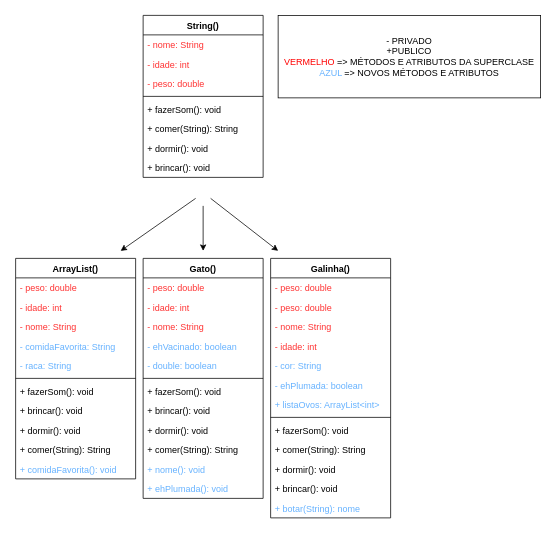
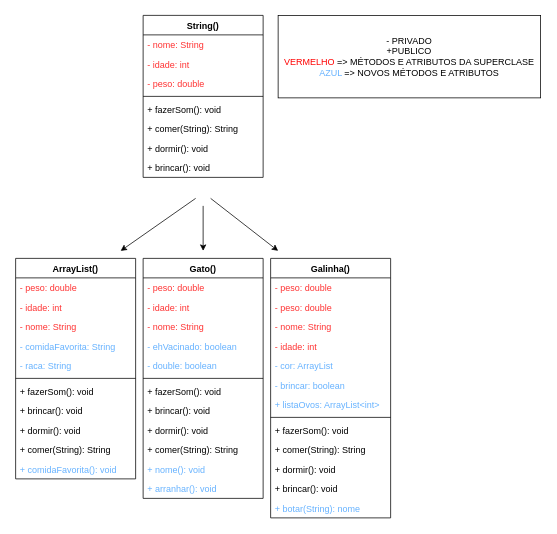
  <mxCell id="0" />
  <mxCell id="1" parent="0" />
  <mxCell id="2" value="String()" style="swimlane;fontStyle=1;align=center;verticalAlign=top;childLayout=stackLayout;horizontal=1;startSize=26;horizontalStack=0;resizeParent=1;resizeParentMax=0;resizeLast=0;collapsible=1;marginBottom=0;" parent="1" vertex="1"><mxGeometry x="190" y="20" width="160" height="216" as="geometry"><mxRectangle x="290" y="90" width="70" height="30" as="alternateBounds" /></mxGeometry></mxCell>
  <mxCell id="3" value="- nome: String" style="text;strokeColor=none;fillColor=none;align=left;verticalAlign=top;spacingLeft=4;spacingRight=4;overflow=hidden;rotatable=0;points=[[0,0.5],[1,0.5]];portConstraint=eastwest;fontColor=#FF3333;" parent="2" vertex="1"><mxGeometry y="26" width="160" height="26" as="geometry" /></mxCell>
  <mxCell id="4" value="- idade: int" style="text;strokeColor=none;fillColor=none;align=left;verticalAlign=top;spacingLeft=4;spacingRight=4;overflow=hidden;rotatable=0;points=[[0,0.5],[1,0.5]];portConstraint=eastwest;fontColor=#FF3333;" parent="2" vertex="1"><mxGeometry y="52" width="160" height="26" as="geometry" /></mxCell>
  <mxCell id="5" value="- peso: double" style="text;strokeColor=none;fillColor=none;align=left;verticalAlign=top;spacingLeft=4;spacingRight=4;overflow=hidden;rotatable=0;points=[[0,0.5],[1,0.5]];portConstraint=eastwest;fontColor=#FF3333;" parent="2" vertex="1"><mxGeometry y="78" width="160" height="26" as="geometry" /></mxCell>
  <mxCell id="6" value="" style="line;strokeWidth=1;fillColor=none;align=left;verticalAlign=middle;spacingTop=-1;spacingLeft=3;spacingRight=3;rotatable=0;labelPosition=right;points=[];portConstraint=eastwest;strokeColor=inherit;" parent="2" vertex="1"><mxGeometry y="104" width="160" height="8" as="geometry" /></mxCell>
  <mxCell id="7" value="+ fazerSom(): void" style="text;strokeColor=none;fillColor=none;align=left;verticalAlign=top;spacingLeft=4;spacingRight=4;overflow=hidden;rotatable=0;points=[[0,0.5],[1,0.5]];portConstraint=eastwest;" parent="2" vertex="1"><mxGeometry y="112" width="160" height="26" as="geometry" /></mxCell>
  <mxCell id="8" value="+ comer(String): String" style="text;strokeColor=none;fillColor=none;align=left;verticalAlign=top;spacingLeft=4;spacingRight=4;overflow=hidden;rotatable=0;points=[[0,0.5],[1,0.5]];portConstraint=eastwest;" parent="2" vertex="1"><mxGeometry y="138" width="160" height="26" as="geometry" /></mxCell>
  <mxCell id="9" value="+ dormir(): void" style="text;strokeColor=none;fillColor=none;align=left;verticalAlign=top;spacingLeft=4;spacingRight=4;overflow=hidden;rotatable=0;points=[[0,0.5],[1,0.5]];portConstraint=eastwest;" parent="2" vertex="1"><mxGeometry y="164" width="160" height="26" as="geometry" /></mxCell>
  <mxCell id="10" value="+ brincar(): void" style="text;strokeColor=none;fillColor=none;align=left;verticalAlign=top;spacingLeft=4;spacingRight=4;overflow=hidden;rotatable=0;points=[[0,0.5],[1,0.5]];portConstraint=eastwest;" parent="2" vertex="1"><mxGeometry y="190" width="160" height="26" as="geometry" /></mxCell>
  <mxCell id="11" value="ArrayList()" style="swimlane;fontStyle=1;align=center;verticalAlign=top;childLayout=stackLayout;horizontal=1;startSize=26;horizontalStack=0;resizeParent=1;resizeParentMax=0;resizeLast=0;collapsible=1;marginBottom=0;" parent="1" vertex="1"><mxGeometry x="20" y="344" width="160" height="294" as="geometry" /></mxCell>
  <mxCell id="12" value="- peso: double" style="text;strokeColor=none;fillColor=none;align=left;verticalAlign=top;spacingLeft=4;spacingRight=4;overflow=hidden;rotatable=0;points=[[0,0.5],[1,0.5]];portConstraint=eastwest;fontColor=#FF3333;" parent="11" vertex="1"><mxGeometry y="26" width="160" height="26" as="geometry" /></mxCell>
  <mxCell id="13" value="- idade: int" style="text;strokeColor=none;fillColor=none;align=left;verticalAlign=top;spacingLeft=4;spacingRight=4;overflow=hidden;rotatable=0;points=[[0,0.5],[1,0.5]];portConstraint=eastwest;fontColor=#FF3333;" parent="11" vertex="1"><mxGeometry y="52" width="160" height="26" as="geometry" /></mxCell>
  <mxCell id="14" value="- nome: String" style="text;strokeColor=none;fillColor=none;align=left;verticalAlign=top;spacingLeft=4;spacingRight=4;overflow=hidden;rotatable=0;points=[[0,0.5],[1,0.5]];portConstraint=eastwest;fontColor=#FF3333;" parent="11" vertex="1"><mxGeometry y="78" width="160" height="26" as="geometry" /></mxCell>
  <mxCell id="15" value="- comidaFavorita: String" style="text;strokeColor=none;fillColor=none;align=left;verticalAlign=top;spacingLeft=4;spacingRight=4;overflow=hidden;rotatable=0;points=[[0,0.5],[1,0.5]];portConstraint=eastwest;fontColor=#66B2FF;" parent="11" vertex="1"><mxGeometry y="104" width="160" height="26" as="geometry" /></mxCell>
  <mxCell id="16" value="- raca: String" style="text;strokeColor=none;fillColor=none;align=left;verticalAlign=top;spacingLeft=4;spacingRight=4;overflow=hidden;rotatable=0;points=[[0,0.5],[1,0.5]];portConstraint=eastwest;fontColor=#66B2FF;" parent="11" vertex="1"><mxGeometry y="130" width="160" height="26" as="geometry" /></mxCell>
  <mxCell id="17" value="" style="line;strokeWidth=1;fillColor=none;align=left;verticalAlign=middle;spacingTop=-1;spacingLeft=3;spacingRight=3;rotatable=0;labelPosition=right;points=[];portConstraint=eastwest;strokeColor=inherit;" parent="11" vertex="1"><mxGeometry y="156" width="160" height="8" as="geometry" /></mxCell>
  <mxCell id="18" value="+ fazerSom(): void" style="text;strokeColor=none;fillColor=none;align=left;verticalAlign=top;spacingLeft=4;spacingRight=4;overflow=hidden;rotatable=0;points=[[0,0.5],[1,0.5]];portConstraint=eastwest;" parent="11" vertex="1"><mxGeometry y="164" width="160" height="26" as="geometry" /></mxCell>
  <mxCell id="19" value="+ brincar(): void" style="text;strokeColor=none;fillColor=none;align=left;verticalAlign=top;spacingLeft=4;spacingRight=4;overflow=hidden;rotatable=0;points=[[0,0.5],[1,0.5]];portConstraint=eastwest;" parent="11" vertex="1"><mxGeometry y="190" width="160" height="26" as="geometry" /></mxCell>
  <mxCell id="20" value="+ dormir(): void" style="text;strokeColor=none;fillColor=none;align=left;verticalAlign=top;spacingLeft=4;spacingRight=4;overflow=hidden;rotatable=0;points=[[0,0.5],[1,0.5]];portConstraint=eastwest;" parent="11" vertex="1"><mxGeometry y="216" width="160" height="26" as="geometry" /></mxCell>
  <mxCell id="21" value="+ comer(String): String" style="text;strokeColor=none;fillColor=none;align=left;verticalAlign=top;spacingLeft=4;spacingRight=4;overflow=hidden;rotatable=0;points=[[0,0.5],[1,0.5]];portConstraint=eastwest;" parent="11" vertex="1"><mxGeometry y="242" width="160" height="26" as="geometry" /></mxCell>
  <mxCell id="22" value="+ comidaFavorita(): void" style="text;strokeColor=none;fillColor=none;align=left;verticalAlign=top;spacingLeft=4;spacingRight=4;overflow=hidden;rotatable=0;points=[[0,0.5],[1,0.5]];portConstraint=eastwest;fontColor=#66B2FF;" parent="11" vertex="1"><mxGeometry y="268" width="160" height="26" as="geometry" /></mxCell>
  <mxCell id="23" value="Gato()" style="swimlane;fontStyle=1;align=center;verticalAlign=top;childLayout=stackLayout;horizontal=1;startSize=26;horizontalStack=0;resizeParent=1;resizeParentMax=0;resizeLast=0;collapsible=1;marginBottom=0;" parent="1" vertex="1"><mxGeometry x="190" y="344" width="160" height="320" as="geometry" /></mxCell>
  <mxCell id="24" value="- peso: double" style="text;strokeColor=none;fillColor=none;align=left;verticalAlign=top;spacingLeft=4;spacingRight=4;overflow=hidden;rotatable=0;points=[[0,0.5],[1,0.5]];portConstraint=eastwest;fontColor=#FF3333;" parent="23" vertex="1"><mxGeometry y="26" width="160" height="26" as="geometry" /></mxCell>
  <mxCell id="25" value="- idade: int" style="text;strokeColor=none;fillColor=none;align=left;verticalAlign=top;spacingLeft=4;spacingRight=4;overflow=hidden;rotatable=0;points=[[0,0.5],[1,0.5]];portConstraint=eastwest;fontColor=#FF3333;" parent="23" vertex="1"><mxGeometry y="52" width="160" height="26" as="geometry" /></mxCell>
  <mxCell id="26" value="- nome: String" style="text;strokeColor=none;fillColor=none;align=left;verticalAlign=top;spacingLeft=4;spacingRight=4;overflow=hidden;rotatable=0;points=[[0,0.5],[1,0.5]];portConstraint=eastwest;fontColor=#FF3333;" parent="23" vertex="1"><mxGeometry y="78" width="160" height="26" as="geometry" /></mxCell>
  <mxCell id="27" value="- ehVacinado: boolean" style="text;strokeColor=none;fillColor=none;align=left;verticalAlign=top;spacingLeft=4;spacingRight=4;overflow=hidden;rotatable=0;points=[[0,0.5],[1,0.5]];portConstraint=eastwest;fontColor=#66B2FF;" parent="23" vertex="1"><mxGeometry y="104" width="160" height="26" as="geometry" /></mxCell>
  <mxCell id="28" value="- double: boolean" style="text;strokeColor=none;fillColor=none;align=left;verticalAlign=top;spacingLeft=4;spacingRight=4;overflow=hidden;rotatable=0;points=[[0,0.5],[1,0.5]];portConstraint=eastwest;fontColor=#66B2FF;" parent="23" vertex="1"><mxGeometry y="130" width="160" height="26" as="geometry" /></mxCell>
  <mxCell id="29" value="" style="line;strokeWidth=1;fillColor=none;align=left;verticalAlign=middle;spacingTop=-1;spacingLeft=3;spacingRight=3;rotatable=0;labelPosition=right;points=[];portConstraint=eastwest;strokeColor=inherit;" parent="23" vertex="1"><mxGeometry y="156" width="160" height="8" as="geometry" /></mxCell>
  <mxCell id="30" value="+ fazerSom(): void" style="text;strokeColor=none;fillColor=none;align=left;verticalAlign=top;spacingLeft=4;spacingRight=4;overflow=hidden;rotatable=0;points=[[0,0.5],[1,0.5]];portConstraint=eastwest;" parent="23" vertex="1"><mxGeometry y="164" width="160" height="26" as="geometry" /></mxCell>
  <mxCell id="31" value="+ brincar(): void" style="text;strokeColor=none;fillColor=none;align=left;verticalAlign=top;spacingLeft=4;spacingRight=4;overflow=hidden;rotatable=0;points=[[0,0.5],[1,0.5]];portConstraint=eastwest;" parent="23" vertex="1"><mxGeometry y="190" width="160" height="26" as="geometry" /></mxCell>
  <mxCell id="32" value="+ dormir(): void" style="text;strokeColor=none;fillColor=none;align=left;verticalAlign=top;spacingLeft=4;spacingRight=4;overflow=hidden;rotatable=0;points=[[0,0.5],[1,0.5]];portConstraint=eastwest;" parent="23" vertex="1"><mxGeometry y="216" width="160" height="26" as="geometry" /></mxCell>
  <mxCell id="33" value="+ comer(String): String" style="text;strokeColor=none;fillColor=none;align=left;verticalAlign=top;spacingLeft=4;spacingRight=4;overflow=hidden;rotatable=0;points=[[0,0.5],[1,0.5]];portConstraint=eastwest;" parent="23" vertex="1"><mxGeometry y="242" width="160" height="26" as="geometry" /></mxCell>
  <mxCell id="34" value="+ nome(): void" style="text;strokeColor=none;fillColor=none;align=left;verticalAlign=top;spacingLeft=4;spacingRight=4;overflow=hidden;rotatable=0;points=[[0,0.5],[1,0.5]];portConstraint=eastwest;fontColor=#66B2FF;" parent="23" vertex="1"><mxGeometry y="268" width="160" height="26" as="geometry" /></mxCell>
- <mxCell id="35" value="+ ehPlumada(): void" style="text;strokeColor=none;fillColor=none;align=left;verticalAlign=top;spacingLeft=4;spacingRight=4;overflow=hidden;rotatable=0;points=[[0,0.5],[1,0.5]];portConstraint=eastwest;fontColor=#66B2FF;" parent="23" vertex="1"><mxGeometry y="294" width="160" height="26" as="geometry" /></mxCell>
+ <mxCell id="35" value="+ arranhar(): void" style="text;strokeColor=none;fillColor=none;align=left;verticalAlign=top;spacingLeft=4;spacingRight=4;overflow=hidden;rotatable=0;points=[[0,0.5],[1,0.5]];portConstraint=eastwest;fontColor=#66B2FF;" parent="23" vertex="1"><mxGeometry y="294" width="160" height="26" as="geometry" /></mxCell>
  <mxCell id="36" value="Galinha()" style="swimlane;fontStyle=1;align=center;verticalAlign=top;childLayout=stackLayout;horizontal=1;startSize=26;horizontalStack=0;resizeParent=1;resizeParentMax=0;resizeLast=0;collapsible=1;marginBottom=0;" parent="1" vertex="1"><mxGeometry x="360" y="344" width="160" height="346" as="geometry" /></mxCell>
  <mxCell id="37" value="- peso: double" style="text;strokeColor=none;fillColor=none;align=left;verticalAlign=top;spacingLeft=4;spacingRight=4;overflow=hidden;rotatable=0;points=[[0,0.5],[1,0.5]];portConstraint=eastwest;fontColor=#FF3333;" parent="36" vertex="1"><mxGeometry y="26" width="160" height="26" as="geometry" /></mxCell>
  <mxCell id="38" value="- peso: double" style="text;strokeColor=none;fillColor=none;align=left;verticalAlign=top;spacingLeft=4;spacingRight=4;overflow=hidden;rotatable=0;points=[[0,0.5],[1,0.5]];portConstraint=eastwest;fontColor=#FF3333;" vertex="1" parent="36"><mxGeometry y="52" width="160" height="26" as="geometry" /></mxCell>
  <mxCell id="39" value="- nome: String" style="text;strokeColor=none;fillColor=none;align=left;verticalAlign=top;spacingLeft=4;spacingRight=4;overflow=hidden;rotatable=0;points=[[0,0.5],[1,0.5]];portConstraint=eastwest;fontColor=#FF3333;" parent="36" vertex="1"><mxGeometry y="78" width="160" height="26" as="geometry" /></mxCell>
  <mxCell id="40" value="- idade: int" style="text;strokeColor=none;fillColor=none;align=left;verticalAlign=top;spacingLeft=4;spacingRight=4;overflow=hidden;rotatable=0;points=[[0,0.5],[1,0.5]];portConstraint=eastwest;fontColor=#FF3333;" parent="36" vertex="1"><mxGeometry y="104" width="160" height="26" as="geometry" /></mxCell>
- <mxCell id="41" value="- cor: String" style="text;strokeColor=none;fillColor=none;align=left;verticalAlign=top;spacingLeft=4;spacingRight=4;overflow=hidden;rotatable=0;points=[[0,0.5],[1,0.5]];portConstraint=eastwest;fontColor=#66B2FF;" parent="36" vertex="1"><mxGeometry y="130" width="160" height="26" as="geometry" /></mxCell>
- <mxCell id="42" value="- ehPlumada: boolean" style="text;strokeColor=none;fillColor=none;align=left;verticalAlign=top;spacingLeft=4;spacingRight=4;overflow=hidden;rotatable=0;points=[[0,0.5],[1,0.5]];portConstraint=eastwest;fontColor=#66B2FF;" parent="36" vertex="1"><mxGeometry y="156" width="160" height="26" as="geometry" /></mxCell>
+ <mxCell id="41" value="- cor: ArrayList" style="text;strokeColor=none;fillColor=none;align=left;verticalAlign=top;spacingLeft=4;spacingRight=4;overflow=hidden;rotatable=0;points=[[0,0.5],[1,0.5]];portConstraint=eastwest;fontColor=#66B2FF;" parent="36" vertex="1"><mxGeometry y="130" width="160" height="26" as="geometry" /></mxCell>
+ <mxCell id="42" value="- brincar: boolean" style="text;strokeColor=none;fillColor=none;align=left;verticalAlign=top;spacingLeft=4;spacingRight=4;overflow=hidden;rotatable=0;points=[[0,0.5],[1,0.5]];portConstraint=eastwest;fontColor=#66B2FF;" parent="36" vertex="1"><mxGeometry y="156" width="160" height="26" as="geometry" /></mxCell>
  <mxCell id="43" value="+ listaOvos: ArrayList&lt;int&gt;" style="text;strokeColor=none;fillColor=none;align=left;verticalAlign=top;spacingLeft=4;spacingRight=4;overflow=hidden;rotatable=0;points=[[0,0.5],[1,0.5]];portConstraint=eastwest;fontColor=#66B2FF;" parent="36" vertex="1"><mxGeometry y="182" width="160" height="26" as="geometry" /></mxCell>
  <mxCell id="44" value="" style="line;strokeWidth=1;fillColor=none;align=left;verticalAlign=middle;spacingTop=-1;spacingLeft=3;spacingRight=3;rotatable=0;labelPosition=right;points=[];portConstraint=eastwest;strokeColor=inherit;" parent="36" vertex="1"><mxGeometry y="208" width="160" height="8" as="geometry" /></mxCell>
  <mxCell id="45" value="+ fazerSom(): void" style="text;strokeColor=none;fillColor=none;align=left;verticalAlign=top;spacingLeft=4;spacingRight=4;overflow=hidden;rotatable=0;points=[[0,0.5],[1,0.5]];portConstraint=eastwest;" parent="36" vertex="1"><mxGeometry y="216" width="160" height="26" as="geometry" /></mxCell>
  <mxCell id="46" value="+ comer(String): String" style="text;strokeColor=none;fillColor=none;align=left;verticalAlign=top;spacingLeft=4;spacingRight=4;overflow=hidden;rotatable=0;points=[[0,0.5],[1,0.5]];portConstraint=eastwest;" parent="36" vertex="1"><mxGeometry y="242" width="160" height="26" as="geometry" /></mxCell>
  <mxCell id="47" value="+ dormir(): void" style="text;strokeColor=none;fillColor=none;align=left;verticalAlign=top;spacingLeft=4;spacingRight=4;overflow=hidden;rotatable=0;points=[[0,0.5],[1,0.5]];portConstraint=eastwest;" parent="36" vertex="1"><mxGeometry y="268" width="160" height="26" as="geometry" /></mxCell>
  <mxCell id="48" value="+ brincar(): void" style="text;strokeColor=none;fillColor=none;align=left;verticalAlign=top;spacingLeft=4;spacingRight=4;overflow=hidden;rotatable=0;points=[[0,0.5],[1,0.5]];portConstraint=eastwest;" parent="36" vertex="1"><mxGeometry y="294" width="160" height="26" as="geometry" /></mxCell>
  <mxCell id="49" value="+ botar(String): nome" style="text;strokeColor=none;fillColor=none;align=left;verticalAlign=top;spacingLeft=4;spacingRight=4;overflow=hidden;rotatable=0;points=[[0,0.5],[1,0.5]];portConstraint=eastwest;fontColor=#66B2FF;" parent="36" vertex="1"><mxGeometry y="320" width="160" height="26" as="geometry" /></mxCell>
  <mxCell id="50" value="" style="endArrow=classic;html=1;rounded=0;" parent="1" edge="1"><mxGeometry width="50" height="50" relative="1" as="geometry"><mxPoint x="260" y="264" as="sourcePoint" /><mxPoint x="160" y="334" as="targetPoint" /></mxGeometry></mxCell>
  <mxCell id="51" value="" style="endArrow=classic;html=1;rounded=0;" parent="1" edge="1"><mxGeometry width="50" height="50" relative="1" as="geometry"><mxPoint x="270" y="274" as="sourcePoint" /><mxPoint x="270" y="334" as="targetPoint" /></mxGeometry></mxCell>
  <mxCell id="52" value="" style="endArrow=classic;html=1;rounded=0;" parent="1" edge="1"><mxGeometry width="50" height="50" relative="1" as="geometry"><mxPoint x="280" y="264" as="sourcePoint" /><mxPoint x="370" y="334" as="targetPoint" /></mxGeometry></mxCell>
  <mxCell id="53" value="- PRIVADO&lt;br&gt;+PUBLICO&lt;br&gt;&lt;font color=&quot;#ff0000&quot;&gt;VERMELHO &lt;/font&gt;=&amp;gt; MÉTODOS E ATRIBUTOS DA SUPERCLASE&lt;br&gt;&lt;font color=&quot;#66b2ff&quot;&gt;AZUL &lt;/font&gt;=&amp;gt; NOVOS MÉTODOS E ATRIBUTOS" style="rounded=0;whiteSpace=wrap;html=1;" vertex="1" parent="1"><mxGeometry x="370" y="20" width="350" height="110" as="geometry" /></mxCell>
